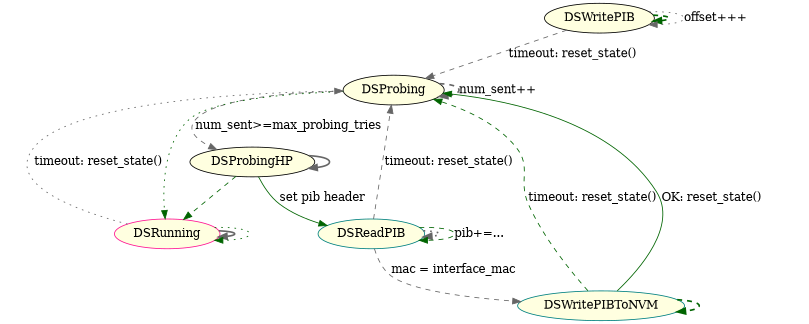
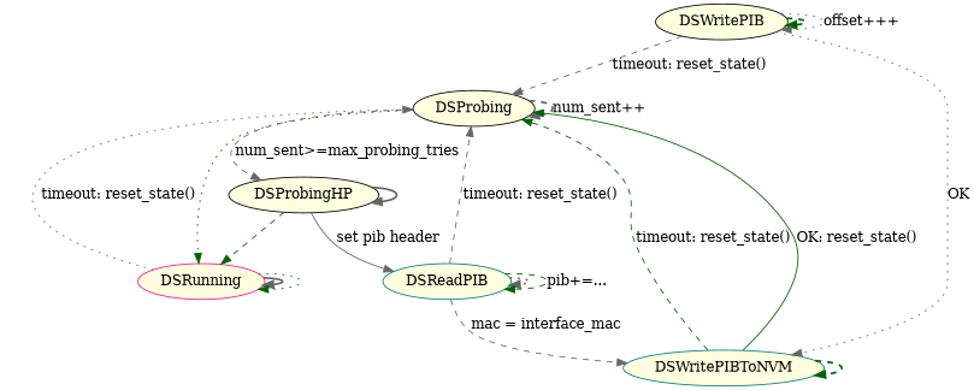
  digraph {
    node [color=black fillcolor=lightyellow style=filled]
    edge [color=gray40 style=dashed]
    DSProbing
    DSProbingHP
    DSRunning [color=deeppink]
    DSReadPIB [color=teal]
    DSWritePIBToNVM [color=teal]
    DSWritePIB
    DSProbing -> DSProbing [label="num_sent++" penwidth=2]
    DSProbing -> DSProbingHP [label="num_sent>=max_probing_tries"]
    DSProbing -> DSRunning [color=darkgreen style=dotted]
    DSProbingHP -> DSProbingHP [penwidth=2 style=solid]
    DSProbingHP -> DSRunning [color=darkgreen]
-   DSProbingHP -> DSReadPIB [color=darkgreen label="set pib header" style=solid]
+   DSProbingHP -> DSReadPIB [label="set pib header" style=solid]
    DSRunning -> DSProbing [label="timeout: reset_state()" style=dotted]
    DSRunning -> DSRunning [penwidth=2 style=solid]
    DSRunning -> DSRunning [color=darkgreen style=dotted]
    DSReadPIB -> DSProbing [label="timeout: reset_state()"]
    DSReadPIB -> DSReadPIB [penwidth=2 style=dotted]
    DSReadPIB -> DSReadPIB [color=darkgreen label="pib+=..."]
    DSReadPIB -> DSWritePIBToNVM [label="mac = interface_mac"]
    DSWritePIBToNVM -> DSProbing [color=darkgreen label="timeout: reset_state()"]
    DSWritePIBToNVM -> DSProbing [color=darkgreen label="OK: reset_state()" style=solid]
    DSWritePIBToNVM -> DSWritePIBToNVM [color=darkgreen penwidth=2]
    DSWritePIB -> DSProbing [label="timeout: reset_state()"]
+   DSWritePIB -> DSWritePIBToNVM [label=OK style=dotted]
    DSWritePIB -> DSWritePIB [color=darkgreen penwidth=2]
    DSWritePIB -> DSWritePIB [label="offset+++" style=dotted]
  }
